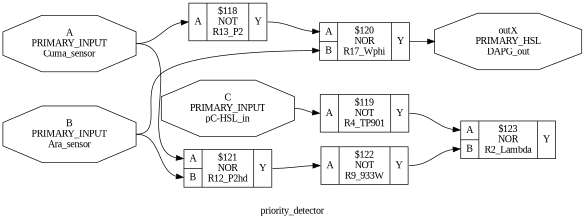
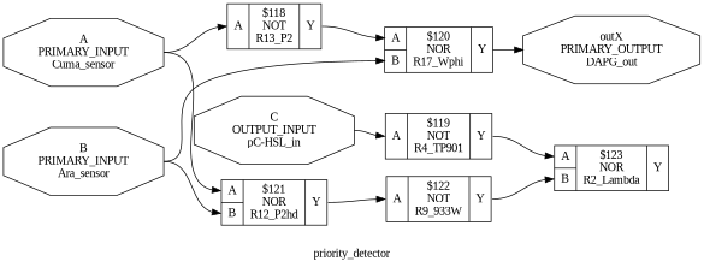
  digraph {
    fontname="Liberation Serif"
    label=priority_detector
    rankdir=LR
    remincross=true
    node [fontname="Liberation Serif" shape=record]
    edge [color=black fontcolor=black fontname="Liberation Serif" headport="p5:w" tailport=e]
    n1 [fontcolor=black label="A\nPRIMARY_INPUT\nCuma_sensor" shape=octagon]
    n2 [label="{{<p5> A}|$118\nNOT\nR13_P2|{<p10> Y}}"]
    n3 [label="{{<p5> A|<p6> B}|$121\nNOR\nR12_P2hd|{<p10> Y}}"]
    n4 [label="{{<p5> A|<p6> B}|$120\nNOR\nR17_Wphi|{<p10> Y}}"]
    n5 [label="{{<p5> A}|$122\nNOT\nR9_933W|{<p10> Y}}"]
    n6 [fontcolor=black label="B\nPRIMARY_INPUT\nAra_sensor" shape=octagon]
-   n7 [fontcolor=black label="outX\nPRIMARY_HSL\nDAPG_out" shape=octagon]
-   n8 [fontcolor=black label="C\nPRIMARY_INPUT\npC-HSL_in" shape=octagon]
+   n7 [fontcolor=black label="outX\nPRIMARY_OUTPUT\nDAPG_out" shape=octagon]
+   n8 [fontcolor=black label="C\nOUTPUT_INPUT\npC-HSL_in" shape=octagon]
    n9 [label="{{<p5> A}|$119\nNOT\nR4_TP901|{<p10> Y}}"]
    n10 [label="{{<p5> A|<p6> B}|$123\nNOR\nR2_Lambda|{<p10> Y}}"]
    n1 -> n2
    n1 -> n3
    n2 -> n4 [tailport="p10:e"]
    n3 -> n5 [tailport="p10:e"]
    n4 -> n7 [headport=w tailport="p10:e"]
    n5 -> n10 [headport="p6:w" tailport="p10:e"]
    n6 -> n3 [headport="p6:w"]
    n6 -> n4 [headport="p6:w"]
    n8 -> n9
    n9 -> n10 [tailport="p10:e"]
  }
